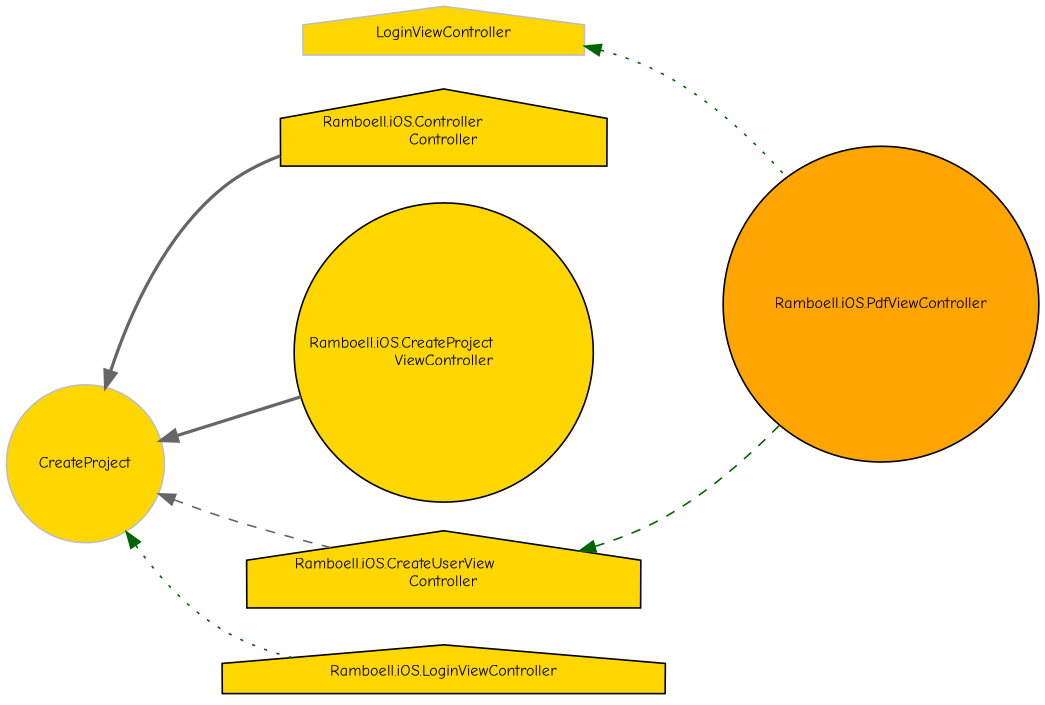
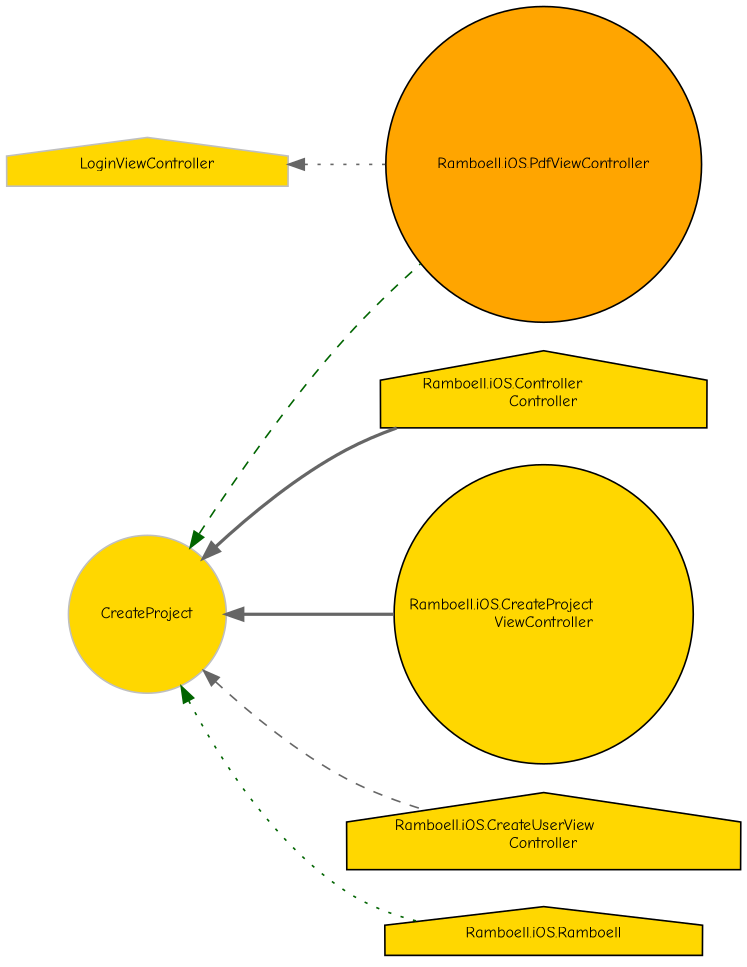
  digraph {
    fontname="Comic Neue"
    rankdir=LR
    node [color=black fillcolor=gold fontname="Comic Neue" fontsize=10 shape=house style=filled]
    edge [color=darkgreen dir=back fontname="Comic Neue" fontsize=10 labelfontname=Helvetica labelfontsize=10 style=dotted]
    n1 [color=grey75 height=0.2 label=LoginViewController width=0.4]
    n2 [fillcolor=orange height=0.2 label="Ramboell.iOS.PdfViewController" shape=circle width=0.4]
    n3 [color=grey75 height=0.2 label=CreateProject shape=circle width=0.4]
    n4 [height=0.2 label="Ramboell.iOS.Controller\lController" width=0.4]
    n5 [height=0.2 label="Ramboell.iOS.CreateProject\lViewController" shape=circle width=0.4]
    n6 [height=0.2 label="Ramboell.iOS.CreateUserView\lController" width=0.4]
-   n7 [height=0.2 label="Ramboell.iOS.LoginViewController" width=0.4]
-   n1 -> n2
-   n6 -> n2 [style=dashed]
+   n7 [height=0.2 label="Ramboell.iOS.Ramboell" width=0.4]
+   n1 -> n2 [color=gray40]
+   n3 -> n2 [style=dashed]
    n3 -> n4 [color=gray40 style=bold]
    n3 -> n5 [color=gray40 style=bold]
    n3 -> n6 [color=gray40 style=dashed]
    n3 -> n7
  }
